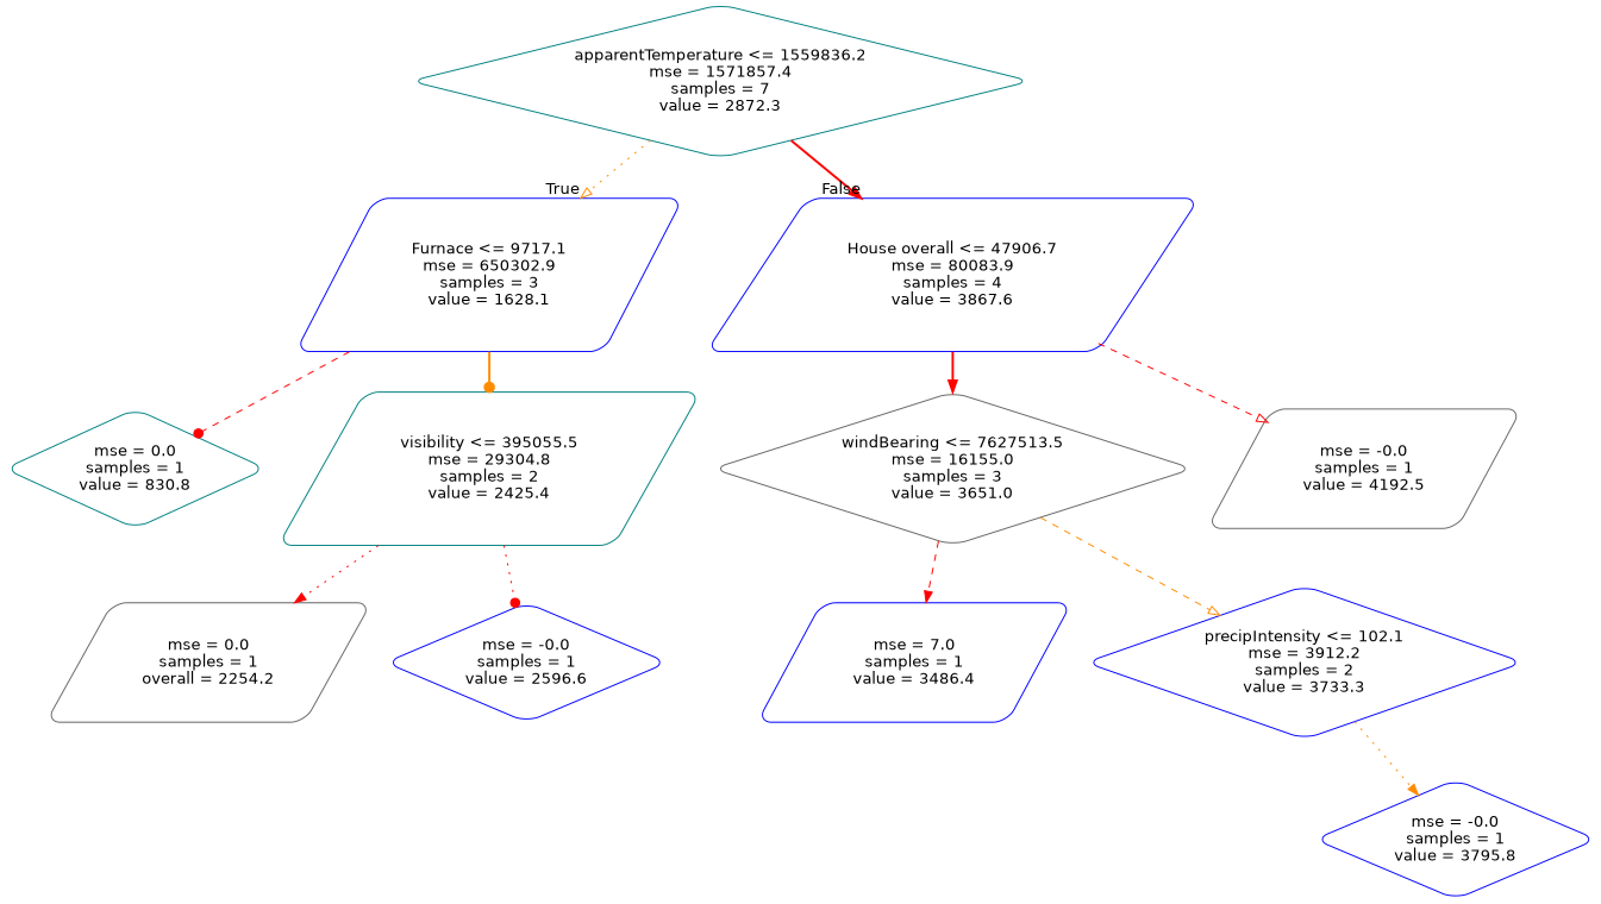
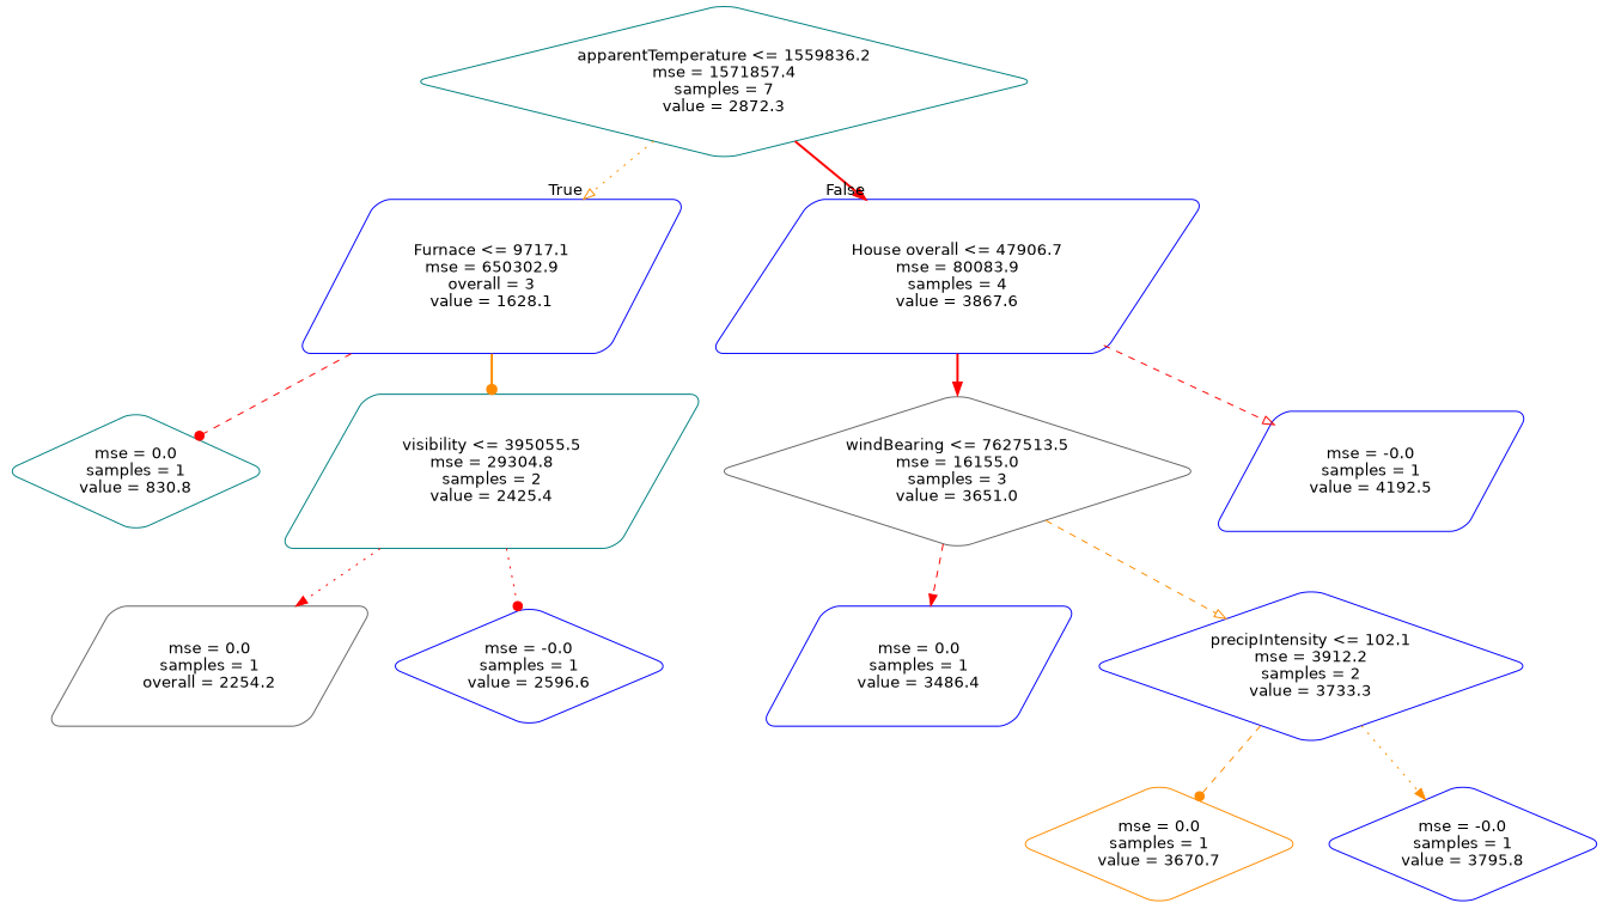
  digraph {
    node [color=blue fontname=helvetica shape=diamond style=rounded]
    edge [arrowhead=normal color=red fontname=helvetica style=dashed]
    n1 [color=teal label="apparentTemperature <= 1559836.2\nmse = 1571857.4\nsamples = 7\nvalue = 2872.3"]
-   n2 [label="Furnace <= 9717.1\nmse = 650302.9\nsamples = 3\nvalue = 1628.1" shape=parallelogram]
+   n2 [label="Furnace <= 9717.1\nmse = 650302.9\noverall = 3\nvalue = 1628.1" shape=parallelogram]
    n3 [label="House overall <= 47906.7\nmse = 80083.9\nsamples = 4\nvalue = 3867.6" shape=parallelogram]
    n4 [color=teal label="mse = 0.0\nsamples = 1\nvalue = 830.8"]
    n5 [color=teal label="visibility <= 395055.5\nmse = 29304.8\nsamples = 2\nvalue = 2425.4" shape=parallelogram]
    n6 [color=gray40 label="windBearing <= 7627513.5\nmse = 16155.0\nsamples = 3\nvalue = 3651.0"]
-   n7 [color=gray40 label="mse = -0.0\nsamples = 1\nvalue = 4192.5" shape=parallelogram]
+   n7 [label="mse = -0.0\nsamples = 1\nvalue = 4192.5" shape=parallelogram]
    n8 [color=gray40 label="mse = 0.0\nsamples = 1\noverall = 2254.2" shape=parallelogram]
    n9 [label="mse = -0.0\nsamples = 1\nvalue = 2596.6"]
-   n10 [label="mse = 7.0\nsamples = 1\nvalue = 3486.4" shape=parallelogram]
+   n10 [label="mse = 0.0\nsamples = 1\nvalue = 3486.4" shape=parallelogram]
    n11 [label="precipIntensity <= 102.1\nmse = 3912.2\nsamples = 2\nvalue = 3733.3"]
+   n12 [color=darkorange label="mse = 0.0\nsamples = 1\nvalue = 3670.7"]
    n13 [label="mse = -0.0\nsamples = 1\nvalue = 3795.8"]
    n1 -> n2 [arrowhead=onormal color=darkorange headlabel=True labelangle=45 labeldistance=2.5 style=dotted]
    n1 -> n3 [headlabel=False labelangle=-45 labeldistance=2.5 style=bold]
    n2 -> n4 [arrowhead=dot]
    n2 -> n5 [arrowhead=dot color=darkorange style=bold]
    n3 -> n6 [style=bold]
    n3 -> n7 [arrowhead=onormal]
    n5 -> n8 [style=dotted]
    n5 -> n9 [arrowhead=dot style=dotted]
    n6 -> n10
    n6 -> n11 [arrowhead=onormal color=darkorange]
+   n11 -> n12 [arrowhead=dot color=darkorange]
    n11 -> n13 [color=darkorange style=dotted]
  }
